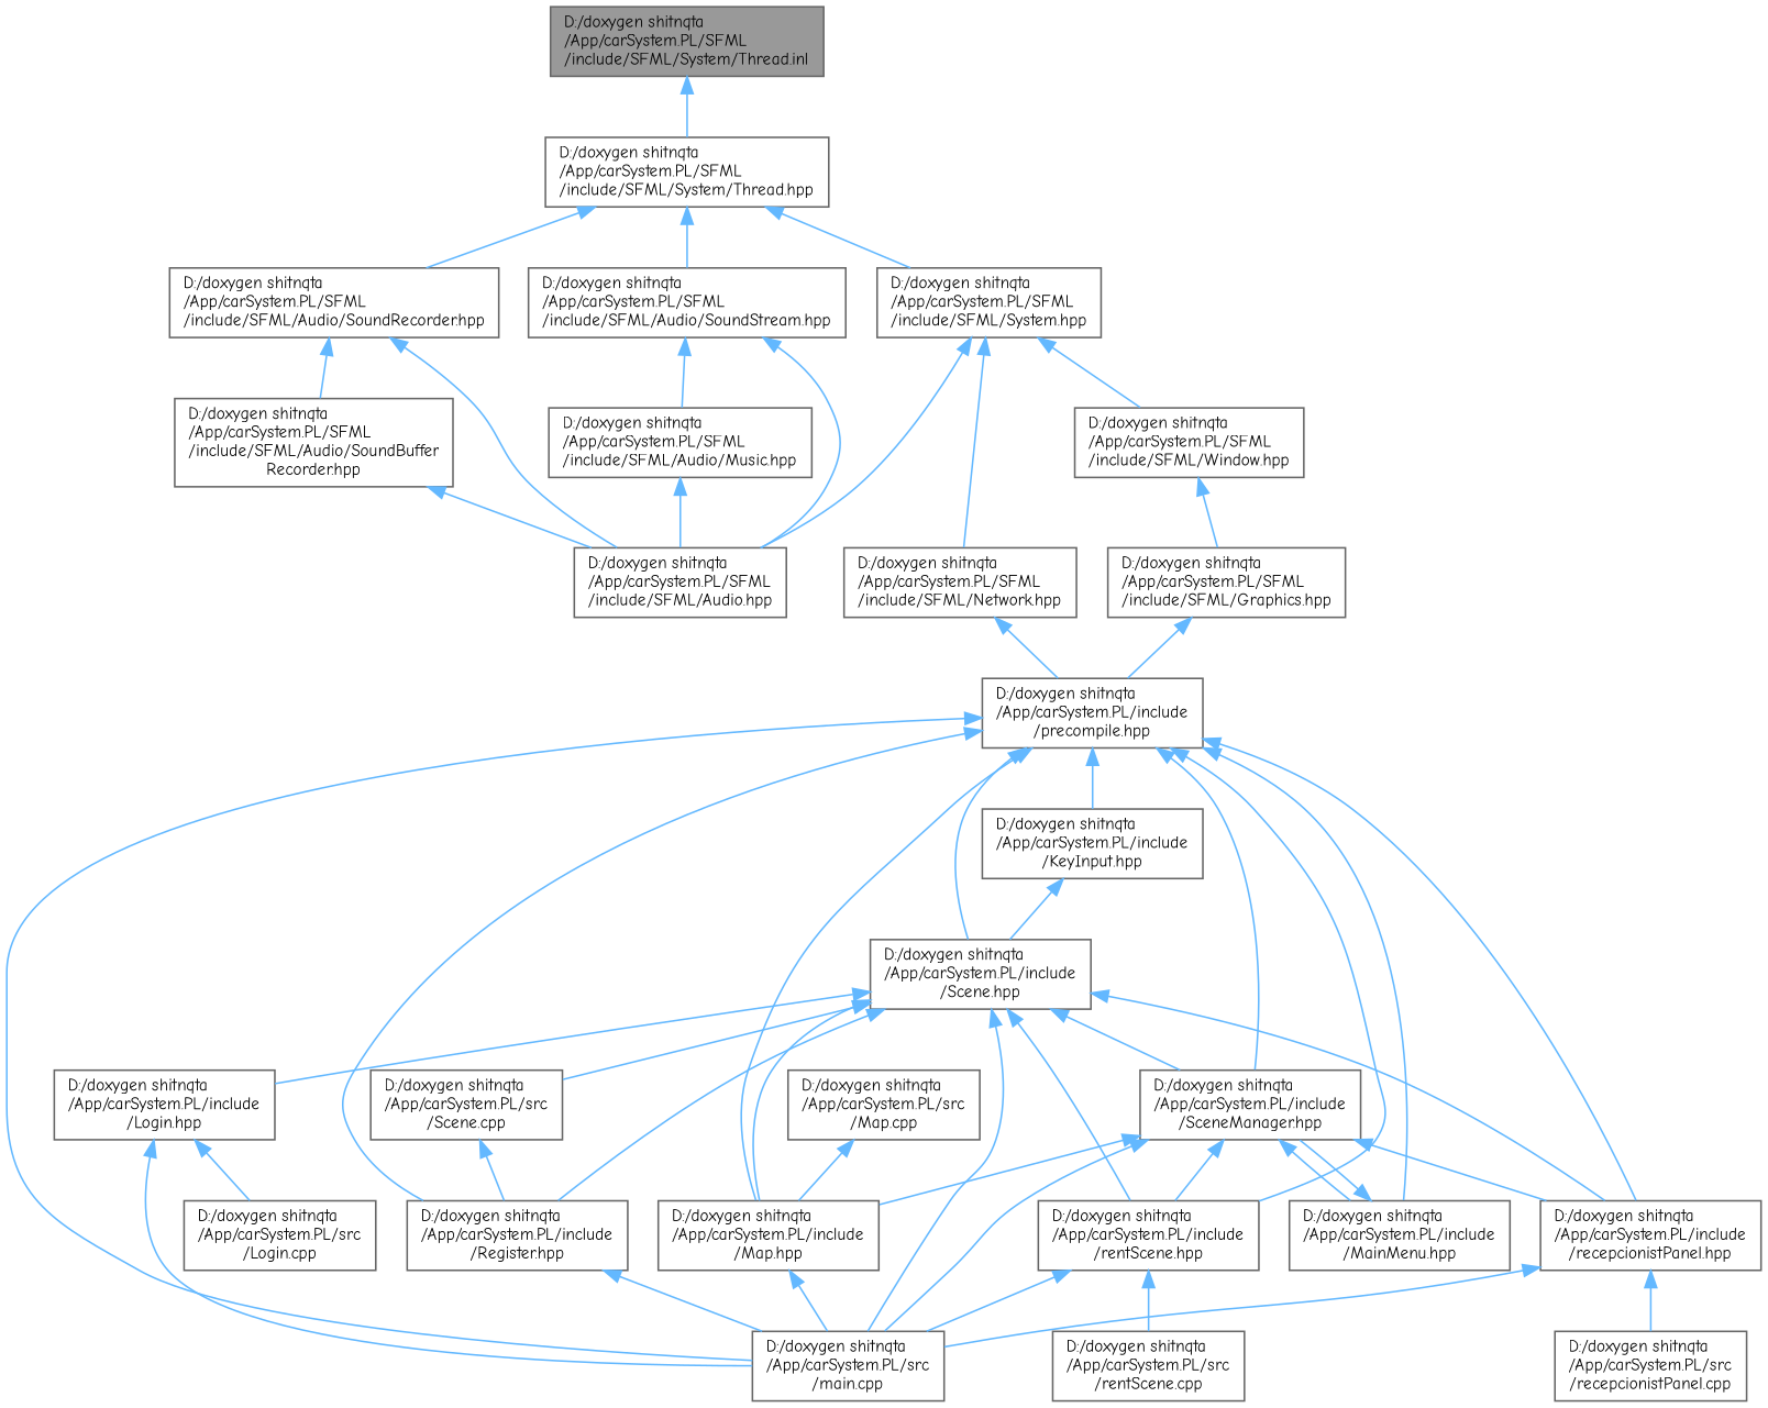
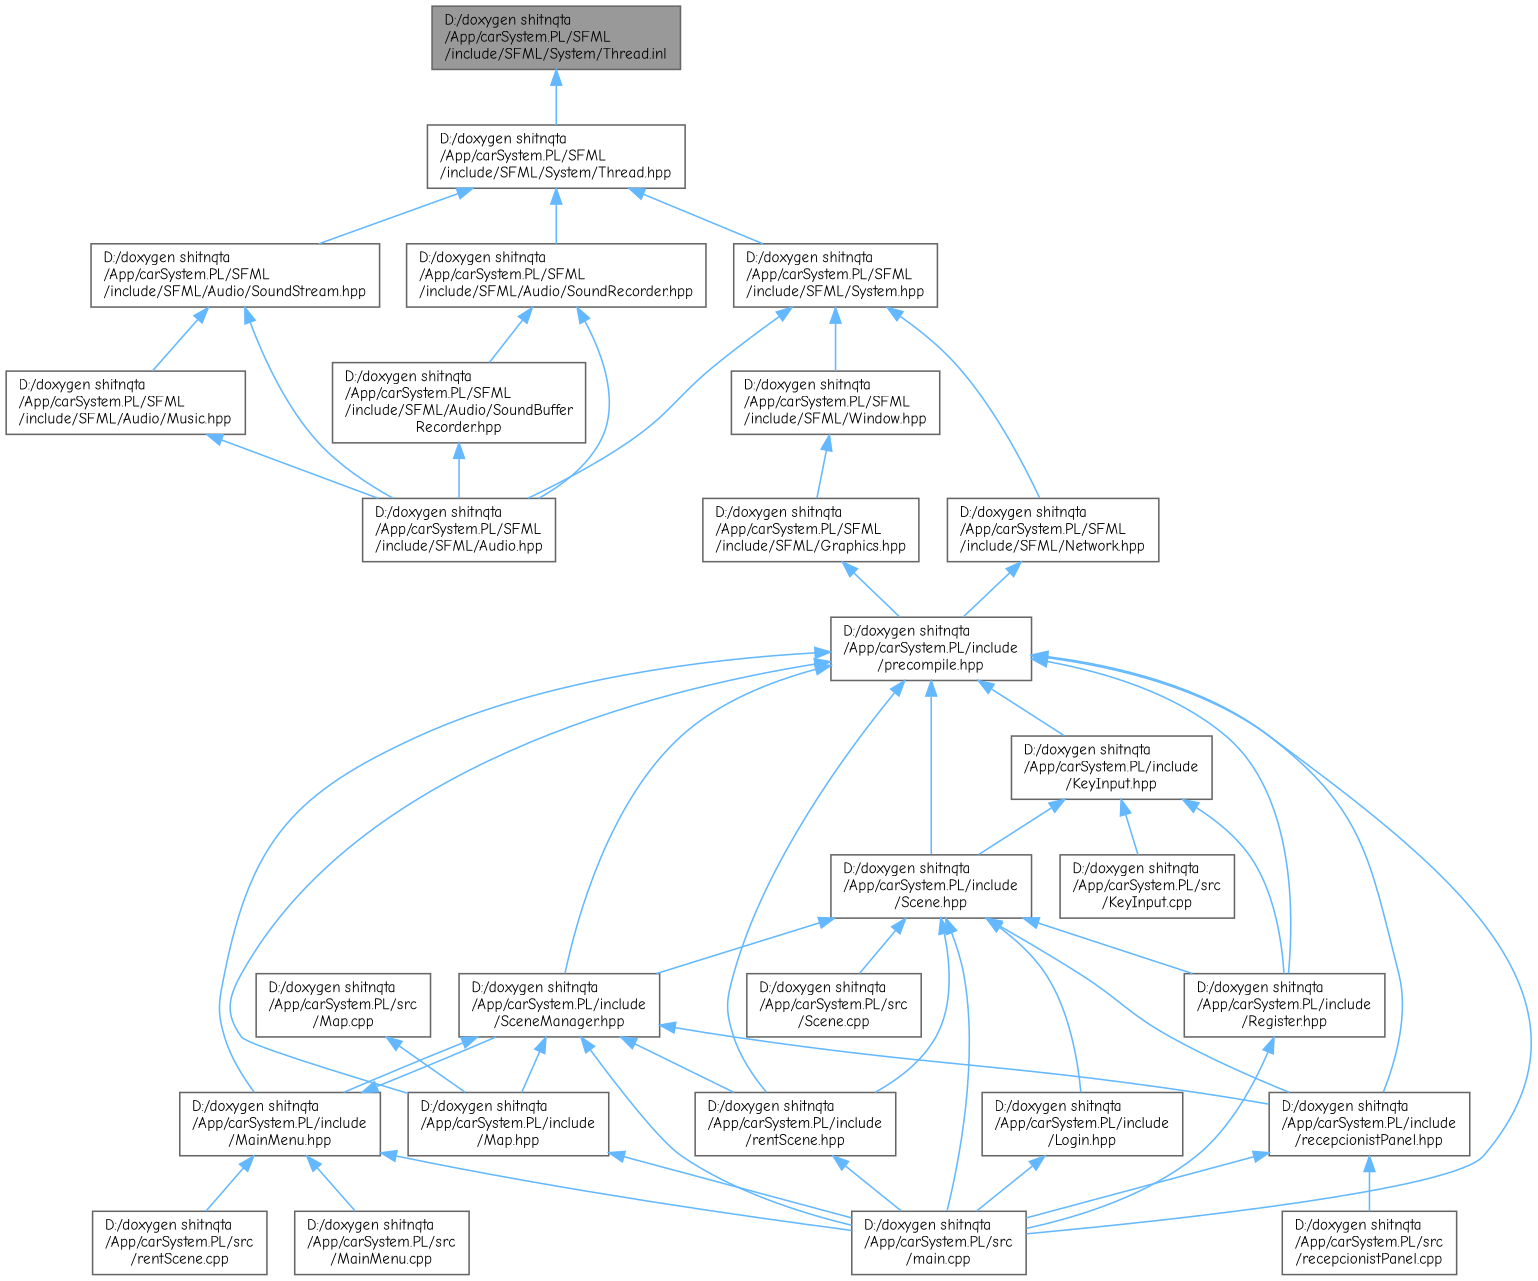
  digraph {
    fontname="Comic Neue"
    node [color=grey40 fillcolor=white fontname="Comic Neue" fontsize=10 shape=box style=filled]
    edge [color=steelblue1 dir=back fontname="Comic Neue" fontsize=10 labelfontname=Helvetica labelfontsize=10 style=solid]
    n1 [color=gray40 fillcolor=grey60 fontcolor=black height=0.2 label="D:/doxygen shitnqta\l/App/carSystem.PL/SFML\l/include/SFML/System/Thread.inl" width=0.4]
    n2 [height=0.2 label="D:/doxygen shitnqta\l/App/carSystem.PL/SFML\l/include/SFML/System/Thread.hpp" width=0.4]
    n3 [height=0.2 label="D:/doxygen shitnqta\l/App/carSystem.PL/SFML\l/include/SFML/Audio/SoundRecorder.hpp" width=0.4]
    n4 [height=0.2 label="D:/doxygen shitnqta\l/App/carSystem.PL/SFML\l/include/SFML/Audio/SoundStream.hpp" width=0.4]
    n5 [height=0.2 label="D:/doxygen shitnqta\l/App/carSystem.PL/SFML\l/include/SFML/System.hpp" width=0.4]
    n6 [height=0.2 label="D:/doxygen shitnqta\l/App/carSystem.PL/SFML\l/include/SFML/Audio.hpp" width=0.4]
    n7 [height=0.2 label="D:/doxygen shitnqta\l/App/carSystem.PL/SFML\l/include/SFML/Audio/SoundBuffer\lRecorder.hpp" width=0.4]
    n8 [height=0.2 label="D:/doxygen shitnqta\l/App/carSystem.PL/SFML\l/include/SFML/Audio/Music.hpp" width=0.4]
    n9 [height=0.2 label="D:/doxygen shitnqta\l/App/carSystem.PL/SFML\l/include/SFML/Network.hpp" width=0.4]
    n10 [height=0.2 label="D:/doxygen shitnqta\l/App/carSystem.PL/SFML\l/include/SFML/Window.hpp" width=0.4]
    n11 [height=0.2 label="D:/doxygen shitnqta\l/App/carSystem.PL/include\l/precompile.hpp" width=0.4]
    n12 [height=0.2 label="D:/doxygen shitnqta\l/App/carSystem.PL/SFML\l/include/SFML/Graphics.hpp" width=0.4]
    n13 [height=0.2 label="D:/doxygen shitnqta\l/App/carSystem.PL/include\l/KeyInput.hpp" width=0.4]
    n14 [height=0.2 label="D:/doxygen shitnqta\l/App/carSystem.PL/include\l/Register.hpp" width=0.4]
    n15 [height=0.2 label="D:/doxygen shitnqta\l/App/carSystem.PL/src\l/main.cpp" width=0.4]
    n16 [height=0.2 label="D:/doxygen shitnqta\l/App/carSystem.PL/include\l/Scene.hpp" width=0.4]
    n17 [height=0.2 label="D:/doxygen shitnqta\l/App/carSystem.PL/include\l/MainMenu.hpp" width=0.4]
    n18 [height=0.2 label="D:/doxygen shitnqta\l/App/carSystem.PL/include\l/SceneManager.hpp" width=0.4]
    n19 [height=0.2 label="D:/doxygen shitnqta\l/App/carSystem.PL/include\l/Map.hpp" width=0.4]
    n20 [height=0.2 label="D:/doxygen shitnqta\l/App/carSystem.PL/include\l/recepcionistPanel.hpp" width=0.4]
    n21 [height=0.2 label="D:/doxygen shitnqta\l/App/carSystem.PL/include\l/rentScene.hpp" width=0.4]
+   n22 [height=0.2 label="D:/doxygen shitnqta\l/App/carSystem.PL/src\l/KeyInput.cpp" width=0.4]
    n23 [height=0.2 label="D:/doxygen shitnqta\l/App/carSystem.PL/include\l/Login.hpp" width=0.4]
    n24 [height=0.2 label="D:/doxygen shitnqta\l/App/carSystem.PL/src\l/Scene.cpp" width=0.4]
+   n25 [height=0.2 label="D:/doxygen shitnqta\l/App/carSystem.PL/src\l/MainMenu.cpp" width=0.4]
    n26 [height=0.2 label="D:/doxygen shitnqta\l/App/carSystem.PL/src\l/recepcionistPanel.cpp" width=0.4]
    n27 [height=0.2 label="D:/doxygen shitnqta\l/App/carSystem.PL/src\l/rentScene.cpp" width=0.4]
-   n28 [height=0.2 label="D:/doxygen shitnqta\l/App/carSystem.PL/src\l/Login.cpp" width=0.4]
    n29 [height=0.2 label="D:/doxygen shitnqta\l/App/carSystem.PL/src\l/Map.cpp" width=0.4]
    n1 -> n2
    n2 -> n3
    n2 -> n4
    n2 -> n5
    n3 -> n6
    n3 -> n7
    n4 -> n6
    n4 -> n8
    n5 -> n6
    n5 -> n9
    n5 -> n10
    n7 -> n6
    n8 -> n6
    n9 -> n11
    n10 -> n12
    n11 -> n13
    n11 -> n14
    n11 -> n15
    n11 -> n16
    n11 -> n17
    n11 -> n18
    n11 -> n19
    n11 -> n20
    n11 -> n21
    n12 -> n11
-   n24 -> n14
+   n13 -> n14
    n13 -> n16
+   n13 -> n22
    n14 -> n15
    n16 -> n14
    n16 -> n15
    n16 -> n18
-   n16 -> n19
    n16 -> n20
    n16 -> n21
    n16 -> n23
    n16 -> n24
+   n17 -> n15
    n17 -> n18
+   n17 -> n25
    n18 -> n15
    n18 -> n17
    n18 -> n19
    n18 -> n20
    n18 -> n21
    n19 -> n15
    n20 -> n15
    n20 -> n26
    n21 -> n15
-   n21 -> n27
+   n17 -> n27
    n23 -> n15
-   n23 -> n28
    n29 -> n19
  }
